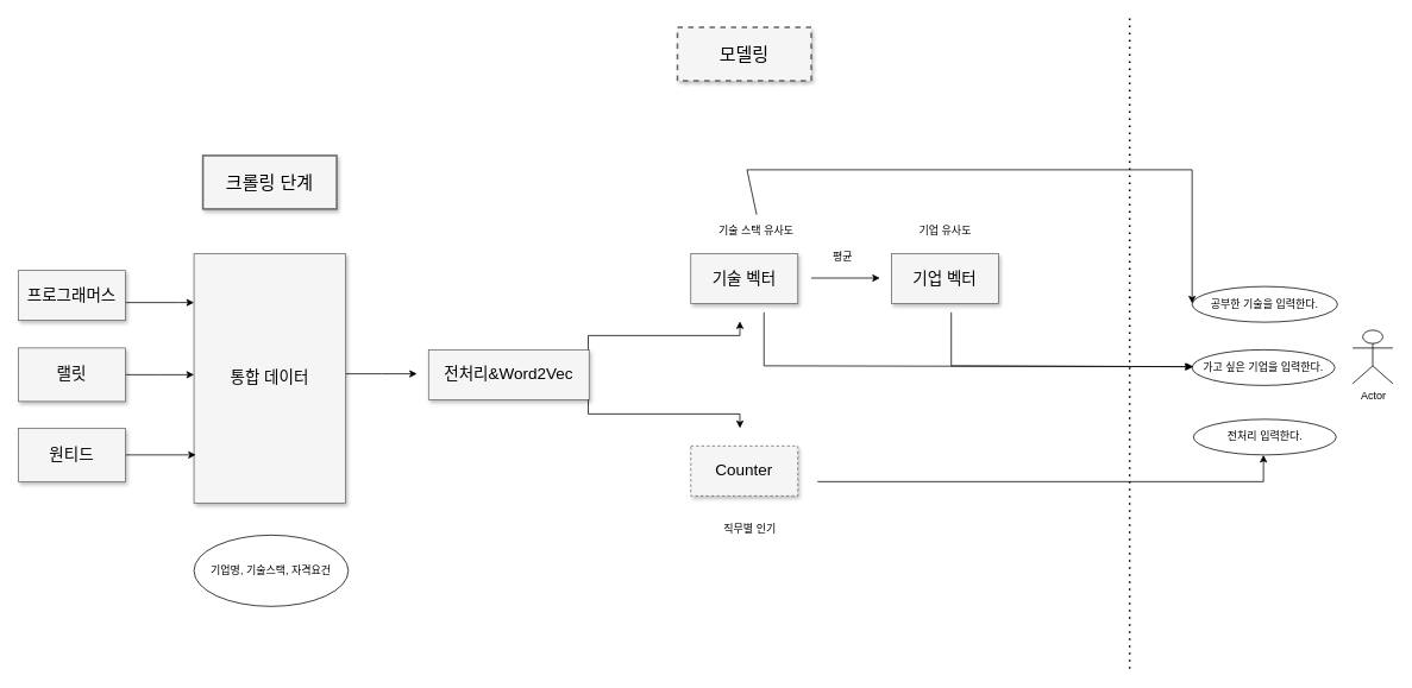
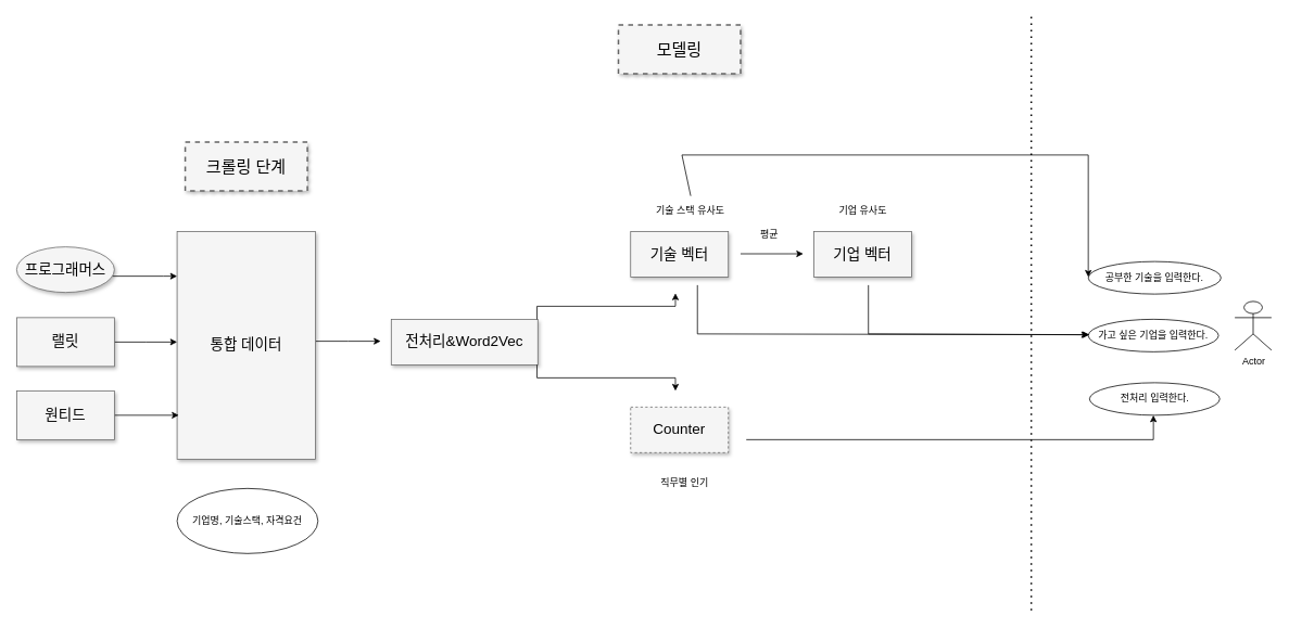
  <mxCell id="0" style=";html=1;" />
  <mxCell id="1" style=";html=1;" parent="0" />
- <mxCell id="2" value="크롤링 단계" style="whiteSpace=wrap;html=1;shadow=1;fontSize=20;fillColor=#f5f5f5;strokeColor=#666666;strokeWidth=2;dashed=0;" parent="1" vertex="1"><mxGeometry x="227" y="174" width="150" height="60" as="geometry" /></mxCell>
+ <mxCell id="2" value="크롤링 단계" style="whiteSpace=wrap;html=1;shadow=1;fontSize=20;fillColor=#f5f5f5;strokeColor=#666666;strokeWidth=2;dashed=1;" parent="1" vertex="1"><mxGeometry x="227" y="174" width="150" height="60" as="geometry" /></mxCell>
  <mxCell id="3" style="edgeStyle=elbowEdgeStyle;rounded=0;html=1;startArrow=none;startFill=0;jettySize=auto;orthogonalLoop=1;fontSize=18;elbow=vertical;" parent="1" edge="1"><mxGeometry relative="1" as="geometry"><mxPoint x="387" y="419" as="sourcePoint" /><mxPoint x="467" y="419" as="targetPoint" /></mxGeometry></mxCell>
  <mxCell id="4" value="통합 데이터" style="whiteSpace=wrap;html=1;shadow=1;fontSize=18;fillColor=#f5f5f5;strokeColor=#666666;" parent="1" vertex="1"><mxGeometry x="217" y="284" width="170" height="280" as="geometry" /></mxCell>
  <mxCell id="5" style="edgeStyle=elbowEdgeStyle;rounded=0;html=1;startArrow=none;startFill=0;jettySize=auto;orthogonalLoop=1;fontSize=18;elbow=vertical;" parent="1" source="6" edge="1"><mxGeometry relative="1" as="geometry"><Array as="points"><mxPoint x="200" y="339" /><mxPoint x="187" y="363" /></Array><mxPoint x="217" y="339" as="targetPoint" /></mxGeometry></mxCell>
- <mxCell id="6" value="프로그래머스" style="whiteSpace=wrap;html=1;shadow=1;fontSize=18;fillColor=#f5f5f5;strokeColor=#666666;" parent="1" vertex="1"><mxGeometry x="20" y="303" width="120" height="56" as="geometry" /></mxCell>
+ <mxCell id="6" value="프로그래머스" style="ellipse;whiteSpace=wrap;html=1;shadow=1;fontSize=18;fillColor=#f5f5f5;strokeColor=#666666;" parent="1" vertex="1"><mxGeometry x="20" y="303" width="120" height="56" as="geometry" /></mxCell>
  <mxCell id="7" style="edgeStyle=elbowEdgeStyle;rounded=0;html=1;startArrow=none;startFill=0;jettySize=auto;orthogonalLoop=1;fontSize=18;elbow=vertical;" parent="1" source="8" target="4" edge="1"><mxGeometry relative="1" as="geometry" /></mxCell>
  <mxCell id="8" value="랠릿" style="whiteSpace=wrap;html=1;shadow=1;fontSize=18;fillColor=#f5f5f5;strokeColor=#666666;" parent="1" vertex="1"><mxGeometry x="20" y="390" width="120" height="60" as="geometry" /></mxCell>
  <mxCell id="9" style="edgeStyle=elbowEdgeStyle;rounded=0;html=1;startArrow=none;startFill=0;jettySize=auto;orthogonalLoop=1;fontSize=18;elbow=vertical;entryX=0.012;entryY=0.807;entryDx=0;entryDy=0;entryPerimeter=0;" parent="1" source="10" target="4" edge="1"><mxGeometry relative="1" as="geometry"><mxPoint x="210" y="510" as="targetPoint" /><Array as="points"><mxPoint x="190" y="510" /></Array></mxGeometry></mxCell>
  <mxCell id="10" value="원티드" style="whiteSpace=wrap;html=1;shadow=1;fontSize=18;fillColor=#f5f5f5;strokeColor=#666666;" parent="1" vertex="1"><mxGeometry x="20" y="480" width="120" height="60" as="geometry" /></mxCell>
  <mxCell id="11" value="기업명, 기술스택, 자격요건" style="ellipse;whiteSpace=wrap;html=1;" vertex="1" parent="1"><mxGeometry x="217" y="600" width="173" height="80" as="geometry" /></mxCell>
  <mxCell id="12" value="전처리&amp;amp;Word2Vec" style="whiteSpace=wrap;html=1;shadow=1;fontSize=18;fillColor=#f5f5f5;strokeColor=#666666;" vertex="1" parent="1"><mxGeometry x="480" y="392" width="180" height="56" as="geometry" /></mxCell>
  <mxCell id="13" value="모델링" style="whiteSpace=wrap;html=1;shadow=1;fontSize=20;fillColor=#f5f5f5;strokeColor=#666666;strokeWidth=2;dashed=1;" vertex="1" parent="1"><mxGeometry x="759" y="30" width="150" height="60" as="geometry" /></mxCell>
  <mxCell id="14" style="edgeStyle=elbowEdgeStyle;rounded=0;html=1;startArrow=none;startFill=0;jettySize=auto;orthogonalLoop=1;fontSize=18;elbow=vertical;" edge="1" parent="1"><mxGeometry relative="1" as="geometry"><mxPoint x="659" y="392" as="sourcePoint" /><mxPoint x="829" y="360" as="targetPoint" /></mxGeometry></mxCell>
  <mxCell id="15" style="edgeStyle=elbowEdgeStyle;rounded=0;html=1;startArrow=none;startFill=0;jettySize=auto;orthogonalLoop=1;fontSize=18;elbow=vertical;" edge="1" parent="1"><mxGeometry relative="1" as="geometry"><mxPoint x="659" y="448" as="sourcePoint" /><mxPoint x="829" y="480" as="targetPoint" /></mxGeometry></mxCell>
  <mxCell id="16" value="기술 벡터" style="whiteSpace=wrap;html=1;shadow=1;fontSize=18;fillColor=#f5f5f5;strokeColor=#666666;" vertex="1" parent="1"><mxGeometry x="774" y="284" width="120" height="56" as="geometry" /></mxCell>
  <mxCell id="17" value="Counter" style="whiteSpace=wrap;html=1;shadow=1;fontSize=18;fillColor=#f5f5f5;strokeColor=#666666;dashed=1;" vertex="1" parent="1"><mxGeometry x="774" y="500" width="120" height="56" as="geometry" /></mxCell>
  <mxCell id="18" style="edgeStyle=elbowEdgeStyle;rounded=0;html=1;startArrow=none;startFill=0;jettySize=auto;orthogonalLoop=1;fontSize=18;elbow=vertical;" edge="1" parent="1"><mxGeometry relative="1" as="geometry"><Array as="points"><mxPoint x="969" y="311.5" /><mxPoint x="956" y="335.5" /></Array><mxPoint x="909" y="311.5" as="sourcePoint" /><mxPoint x="986" y="311.5" as="targetPoint" /></mxGeometry></mxCell>
  <mxCell id="19" value="기업 벡터" style="whiteSpace=wrap;html=1;shadow=1;fontSize=18;fillColor=#f5f5f5;strokeColor=#666666;" vertex="1" parent="1"><mxGeometry x="999" y="284" width="120" height="56" as="geometry" /></mxCell>
  <mxCell id="20" value="평균" style="text;html=1;align=center;verticalAlign=middle;resizable=0;points=[];autosize=1;strokeColor=none;fillColor=none;" vertex="1" parent="1"><mxGeometry x="919" y="273" width="50" height="30" as="geometry" /></mxCell>
  <mxCell id="21" value="직무별 인기" style="text;html=1;align=center;verticalAlign=middle;resizable=0;points=[];autosize=1;strokeColor=none;fillColor=none;" vertex="1" parent="1"><mxGeometry x="795" y="578" width="90" height="30" as="geometry" /></mxCell>
  <mxCell id="22" value="기술 스택 유사도" style="text;html=1;align=center;verticalAlign=middle;resizable=0;points=[];autosize=1;strokeColor=none;fillColor=none;" vertex="1" parent="1"><mxGeometry x="792" y="243" width="110" height="30" as="geometry" /></mxCell>
  <mxCell id="23" value="기업 유사도" style="text;html=1;align=center;verticalAlign=middle;resizable=0;points=[];autosize=1;strokeColor=none;fillColor=none;" vertex="1" parent="1"><mxGeometry x="1014" y="243" width="90" height="30" as="geometry" /></mxCell>
  <mxCell id="24" value="Actor" style="shape=umlActor;verticalLabelPosition=bottom;verticalAlign=top;html=1;outlineConnect=0;" vertex="1" parent="1"><mxGeometry x="1516" y="370" width="45" height="60" as="geometry" /></mxCell>
  <mxCell id="25" value="공부한 기술을 입력한다." style="ellipse;whiteSpace=wrap;html=1;" vertex="1" parent="1"><mxGeometry x="1336" y="321" width="163" height="40" as="geometry" /></mxCell>
  <mxCell id="26" value="가고 싶은 기업을 입력한다." style="ellipse;whiteSpace=wrap;html=1;" vertex="1" parent="1"><mxGeometry x="1336" y="392" width="160" height="40" as="geometry" /></mxCell>
  <mxCell id="27" value="전처리 입력한다." style="ellipse;whiteSpace=wrap;html=1;" vertex="1" parent="1"><mxGeometry x="1337.5" y="470" width="160" height="40" as="geometry" /></mxCell>
  <mxCell id="28" value="" style="endArrow=classic;html=1;rounded=0;entryX=0.507;entryY=-0.089;entryDx=0;entryDy=0;entryPerimeter=0;exitX=0.507;exitY=-0.089;exitDx=0;exitDy=0;exitPerimeter=0;" edge="1" parent="1" source="22"><mxGeometry width="50" height="50" relative="1" as="geometry"><mxPoint x="866" y="240" as="sourcePoint" /><mxPoint x="1336" y="340" as="targetPoint" /><Array as="points"><mxPoint x="837" y="190" /><mxPoint x="1336" y="190" /></Array></mxGeometry></mxCell>
  <mxCell id="29" value="" style="endArrow=classic;html=1;rounded=0;" edge="1" parent="1"><mxGeometry width="50" height="50" relative="1" as="geometry"><mxPoint x="1066" y="350" as="sourcePoint" /><mxPoint x="1337.5" y="411" as="targetPoint" /><Array as="points"><mxPoint x="1066" y="410" /></Array></mxGeometry></mxCell>
  <mxCell id="30" value="" style="endArrow=classic;html=1;rounded=0;" edge="1" parent="1"><mxGeometry width="50" height="50" relative="1" as="geometry"><mxPoint x="916" y="540" as="sourcePoint" /><mxPoint x="1416" y="510" as="targetPoint" /><Array as="points"><mxPoint x="1416" y="540" /></Array></mxGeometry></mxCell>
  <mxCell id="31" value="" style="endArrow=none;dashed=1;html=1;dashPattern=1 3;strokeWidth=2;rounded=0;" edge="1" parent="1"><mxGeometry width="50" height="50" relative="1" as="geometry"><mxPoint x="1266" y="750" as="sourcePoint" /><mxPoint x="1266" y="20" as="targetPoint" /></mxGeometry></mxCell>
  <mxCell id="32" value="" style="endArrow=classic;html=1;rounded=0;" edge="1" parent="1"><mxGeometry width="50" height="50" relative="1" as="geometry"><mxPoint x="856" y="350" as="sourcePoint" /><mxPoint x="1336" y="411" as="targetPoint" /><Array as="points"><mxPoint x="856" y="410" /></Array></mxGeometry></mxCell>
